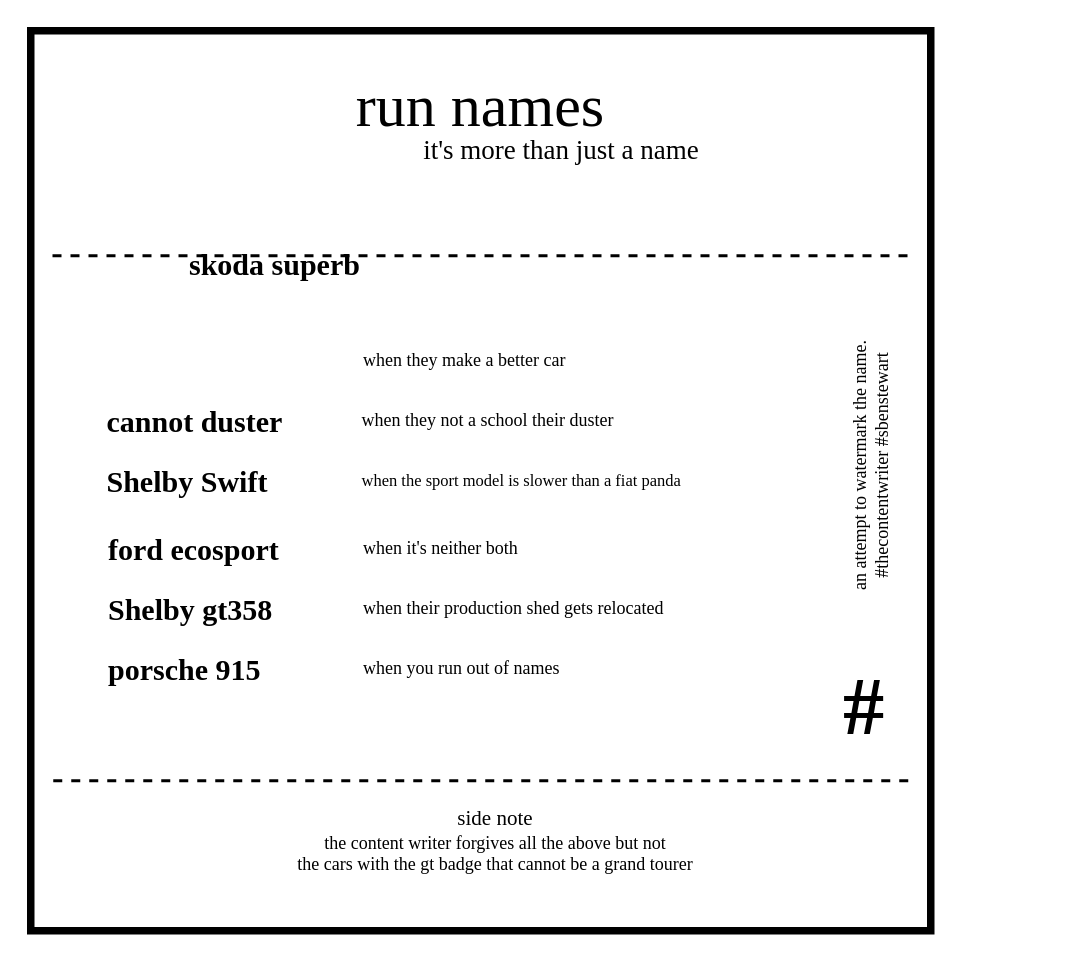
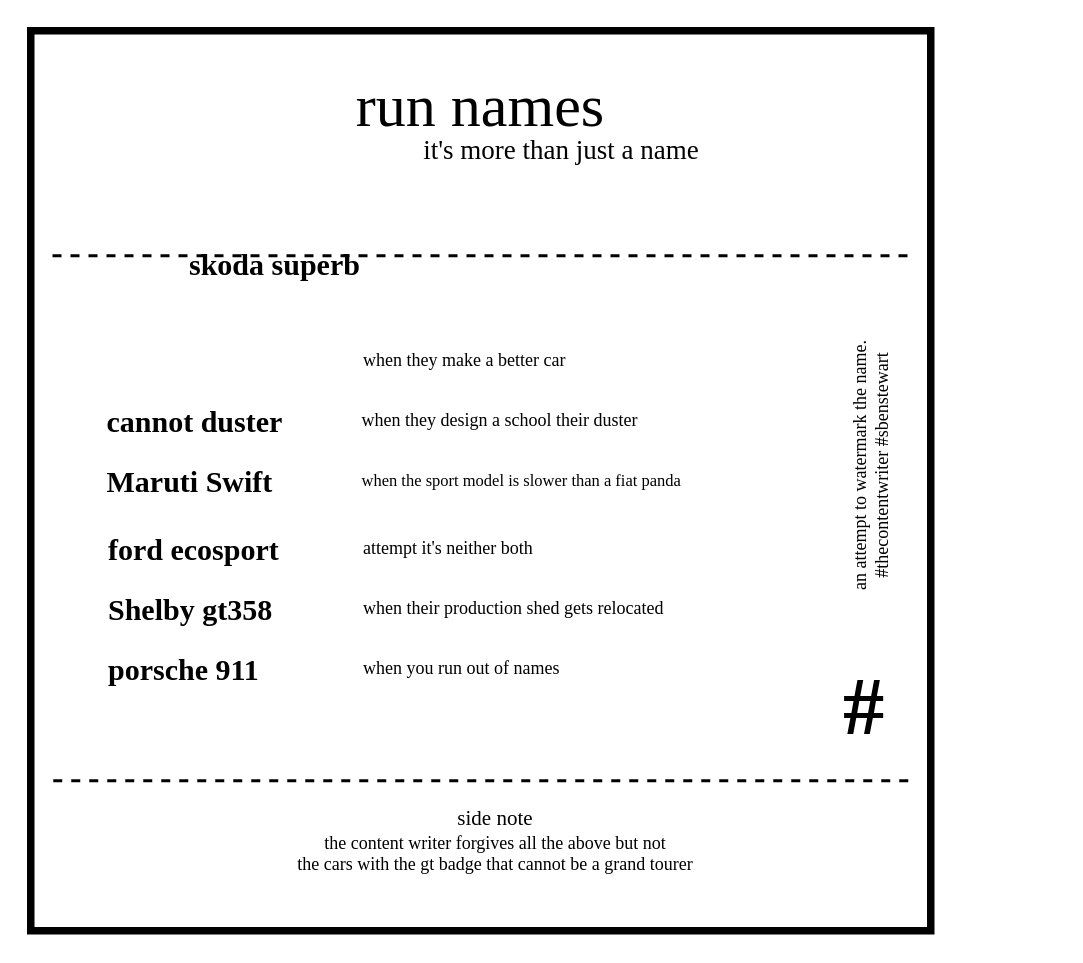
  <mxCell id="0" />
  <mxCell id="1" parent="0" />
  <mxCell id="2" value="" style="whiteSpace=wrap;html=1;aspect=fixed;strokeWidth=5;" parent="1" vertex="1"><mxGeometry x="20" y="20" width="600" height="600" as="geometry" /></mxCell>
  <mxCell id="3" value="&lt;font face=&quot;xkcd&quot;&gt;&lt;span style=&quot;font-size: 40px&quot;&gt;run names&lt;/span&gt;&lt;br&gt;&lt;/font&gt;" style="text;html=1;strokeColor=none;fillColor=none;align=center;verticalAlign=middle;whiteSpace=wrap;rounded=0;" parent="1" vertex="1"><mxGeometry x="110" y="60" width="420" height="20" as="geometry" /></mxCell>
  <mxCell id="4" value="&lt;p&gt;&lt;font face=&quot;xkcd&quot;&gt;&lt;span style=&quot;font-size: 18px&quot;&gt;it's more than just a name&lt;/span&gt;&lt;/font&gt;&lt;/p&gt;" style="text;html=1;strokeColor=none;fillColor=none;align=center;verticalAlign=middle;whiteSpace=wrap;rounded=0;" parent="1" vertex="1"><mxGeometry x="134" y="90" width="480" height="20" as="geometry" /></mxCell>
  <mxCell id="5" value="" style="endArrow=none;dashed=1;html=1;strokeWidth=2;" parent="1" edge="1"><mxGeometry width="50" height="50" relative="1" as="geometry"><mxPoint x="604.5" y="170" as="sourcePoint" /><mxPoint x="29.5" y="170" as="targetPoint" /></mxGeometry></mxCell>
  <mxCell id="6" value="" style="endArrow=none;dashed=1;html=1;strokeWidth=2;" parent="1" edge="1"><mxGeometry width="50" height="50" relative="1" as="geometry"><mxPoint x="605" y="520" as="sourcePoint" /><mxPoint x="30" y="520" as="targetPoint" /></mxGeometry></mxCell>
  <mxCell id="7" value="&lt;font face=&quot;xkcd&quot;&gt;&lt;span style=&quot;font-size: 14px&quot;&gt;side note &lt;br&gt;&lt;/span&gt;the content writer forgives all the above but not&lt;br&gt;the cars with the gt badge that cannot be a grand tourer&lt;br&gt;&lt;/font&gt;" style="text;html=1;strokeColor=none;fillColor=none;align=center;verticalAlign=middle;whiteSpace=wrap;rounded=0;" parent="1" vertex="1"><mxGeometry x="100" y="550" width="460" height="20" as="geometry" /></mxCell>
  <mxCell id="8" style="edgeStyle=orthogonalEdgeStyle;rounded=0;orthogonalLoop=1;jettySize=auto;html=1;exitX=0.5;exitY=1;exitDx=0;exitDy=0;strokeWidth=2;" parent="1" edge="1"><mxGeometry relative="1" as="geometry"><mxPoint x="471" y="381" as="sourcePoint" /><mxPoint x="471" y="381" as="targetPoint" /></mxGeometry></mxCell>
  <mxCell id="9" value="&lt;font face=&quot;xkcd&quot;&gt;&lt;font style=&quot;font-size: 20px&quot;&gt;&lt;b&gt;skoda superb&lt;/b&gt;&lt;/font&gt;&lt;/font&gt;&lt;font face=&quot;xkcd&quot;&gt;&lt;br&gt;&lt;/font&gt;" style="text;html=1;strokeColor=none;fillColor=none;align=left;verticalAlign=middle;whiteSpace=wrap;rounded=0;" parent="1" vertex="1"><mxGeometry x="124" y="165" width="157" height="20" as="geometry" /></mxCell>
  <mxCell id="10" value="&lt;font face=&quot;xkcd&quot; size=&quot;1&quot;&gt;&lt;div style=&quot;font-size: 12px&quot;&gt;when they make a better car&lt;/div&gt;&lt;/font&gt;" style="text;html=1;strokeColor=none;fillColor=none;align=left;verticalAlign=middle;whiteSpace=wrap;rounded=0;" parent="1" vertex="1"><mxGeometry x="240" y="215" width="290" height="50" as="geometry" /></mxCell>
  <mxCell id="11" value="&lt;font face=&quot;xkcd&quot; style=&quot;font-size: 12px&quot;&gt;&lt;span&gt;an attempt to watermark the name.&lt;br&gt;&lt;/span&gt;#thecontentwriter #sbenstewart&lt;br&gt;&lt;/font&gt;" style="text;html=1;strokeColor=none;fillColor=none;align=center;verticalAlign=middle;whiteSpace=wrap;rounded=0;rotation=-90;" parent="1" vertex="1"><mxGeometry x="460" y="300" width="240" height="20" as="geometry" /></mxCell>
  <mxCell id="12" value="&lt;font face=&quot;xkcd&quot;&gt;&lt;b&gt;&lt;font style=&quot;font-size: 55px&quot;&gt;#&lt;/font&gt;&lt;/b&gt;&lt;br&gt;&lt;/font&gt;" style="text;html=1;strokeColor=none;fillColor=none;align=left;verticalAlign=middle;whiteSpace=wrap;rounded=0;" vertex="1" parent="1"><mxGeometry x="560" y="460" width="27" height="20" as="geometry" /></mxCell>
  <mxCell id="13" value="&lt;font face=&quot;xkcd&quot;&gt;&lt;span style=&quot;font-size: 20px&quot;&gt;&lt;b&gt;cannot duster&lt;/b&gt;&lt;/span&gt;&lt;br&gt;&lt;/font&gt;" style="text;html=1;strokeColor=none;fillColor=none;align=left;verticalAlign=middle;whiteSpace=wrap;rounded=0;" vertex="1" parent="1"><mxGeometry x="69" y="270" width="180" height="20" as="geometry" /></mxCell>
- <mxCell id="14" value="&lt;font face=&quot;xkcd&quot; size=&quot;1&quot;&gt;&lt;div style=&quot;font-size: 12px&quot;&gt;when they not a school their duster&lt;/div&gt;&lt;/font&gt;" style="text;html=1;strokeColor=none;fillColor=none;align=left;verticalAlign=middle;whiteSpace=wrap;rounded=0;" vertex="1" parent="1"><mxGeometry x="239" y="255" width="290" height="50" as="geometry" /></mxCell>
- <mxCell id="15" value="&lt;font face=&quot;xkcd&quot;&gt;&lt;span style=&quot;font-size: 20px&quot;&gt;&lt;b&gt;Shelby Swift&lt;/b&gt;&lt;/span&gt;&lt;br&gt;&lt;/font&gt;" style="text;html=1;strokeColor=none;fillColor=none;align=left;verticalAlign=middle;whiteSpace=wrap;rounded=0;" vertex="1" parent="1"><mxGeometry x="69" y="310" width="180" height="20" as="geometry" /></mxCell>
+ <mxCell id="14" value="&lt;font face=&quot;xkcd&quot; size=&quot;1&quot;&gt;&lt;div style=&quot;font-size: 12px&quot;&gt;when they design a school their duster&lt;/div&gt;&lt;/font&gt;" style="text;html=1;strokeColor=none;fillColor=none;align=left;verticalAlign=middle;whiteSpace=wrap;rounded=0;" vertex="1" parent="1"><mxGeometry x="239" y="255" width="290" height="50" as="geometry" /></mxCell>
+ <mxCell id="15" value="&lt;font face=&quot;xkcd&quot;&gt;&lt;span style=&quot;font-size: 20px&quot;&gt;&lt;b&gt;Maruti Swift&lt;/b&gt;&lt;/span&gt;&lt;br&gt;&lt;/font&gt;" style="text;html=1;strokeColor=none;fillColor=none;align=left;verticalAlign=middle;whiteSpace=wrap;rounded=0;" vertex="1" parent="1"><mxGeometry x="69" y="310" width="180" height="20" as="geometry" /></mxCell>
  <mxCell id="16" value="&lt;font face=&quot;xkcd&quot; size=&quot;1&quot;&gt;&lt;div style=&quot;font-size: 11px&quot;&gt;when the sport model is slower than a fiat panda&lt;/div&gt;&lt;/font&gt;" style="text;html=1;strokeColor=none;fillColor=none;align=left;verticalAlign=middle;whiteSpace=wrap;rounded=0;" vertex="1" parent="1"><mxGeometry x="239" y="295" width="290" height="50" as="geometry" /></mxCell>
  <mxCell id="17" value="&lt;font face=&quot;xkcd&quot;&gt;&lt;span style=&quot;font-size: 20px&quot;&gt;&lt;b&gt;ford ecosport&lt;/b&gt;&lt;/span&gt;&lt;br&gt;&lt;/font&gt;" style="text;html=1;strokeColor=none;fillColor=none;align=left;verticalAlign=middle;whiteSpace=wrap;rounded=0;" vertex="1" parent="1"><mxGeometry x="70" y="355" width="180" height="20" as="geometry" /></mxCell>
- <mxCell id="18" value="&lt;font face=&quot;xkcd&quot; size=&quot;1&quot;&gt;&lt;div style=&quot;font-size: 12px&quot;&gt;when it's neither both&lt;/div&gt;&lt;/font&gt;" style="text;html=1;strokeColor=none;fillColor=none;align=left;verticalAlign=middle;whiteSpace=wrap;rounded=0;" vertex="1" parent="1"><mxGeometry x="240" y="340" width="290" height="50" as="geometry" /></mxCell>
+ <mxCell id="18" value="&lt;font face=&quot;xkcd&quot; size=&quot;1&quot;&gt;&lt;div style=&quot;font-size: 12px&quot;&gt;attempt it's neither both&lt;/div&gt;&lt;/font&gt;" style="text;html=1;strokeColor=none;fillColor=none;align=left;verticalAlign=middle;whiteSpace=wrap;rounded=0;" vertex="1" parent="1"><mxGeometry x="240" y="340" width="290" height="50" as="geometry" /></mxCell>
  <mxCell id="19" value="&lt;font face=&quot;xkcd&quot;&gt;&lt;span style=&quot;font-size: 20px&quot;&gt;&lt;b&gt;Shelby&lt;/b&gt;&lt;/span&gt;&lt;b style=&quot;font-size: 20px&quot;&gt;&amp;nbsp;gt358&lt;/b&gt;&lt;br&gt;&lt;/font&gt;" style="text;html=1;strokeColor=none;fillColor=none;align=left;verticalAlign=middle;whiteSpace=wrap;rounded=0;" vertex="1" parent="1"><mxGeometry x="70" y="395" width="180" height="20" as="geometry" /></mxCell>
  <mxCell id="20" value="&lt;font face=&quot;xkcd&quot; size=&quot;1&quot;&gt;&lt;div style=&quot;font-size: 12px&quot;&gt;when their production shed gets relocated&lt;/div&gt;&lt;/font&gt;" style="text;html=1;strokeColor=none;fillColor=none;align=left;verticalAlign=middle;whiteSpace=wrap;rounded=0;" vertex="1" parent="1"><mxGeometry x="240" y="380" width="290" height="50" as="geometry" /></mxCell>
- <mxCell id="21" value="&lt;font face=&quot;xkcd&quot;&gt;&lt;span style=&quot;font-size: 20px&quot;&gt;&lt;b&gt;porsche 915&lt;/b&gt;&lt;/span&gt;&lt;br&gt;&lt;/font&gt;" style="text;html=1;strokeColor=none;fillColor=none;align=left;verticalAlign=middle;whiteSpace=wrap;rounded=0;" vertex="1" parent="1"><mxGeometry x="70" y="435" width="180" height="20" as="geometry" /></mxCell>
+ <mxCell id="21" value="&lt;font face=&quot;xkcd&quot;&gt;&lt;span style=&quot;font-size: 20px&quot;&gt;&lt;b&gt;porsche 911&lt;/b&gt;&lt;/span&gt;&lt;br&gt;&lt;/font&gt;" style="text;html=1;strokeColor=none;fillColor=none;align=left;verticalAlign=middle;whiteSpace=wrap;rounded=0;" vertex="1" parent="1"><mxGeometry x="70" y="435" width="180" height="20" as="geometry" /></mxCell>
  <mxCell id="22" value="&lt;font face=&quot;xkcd&quot; size=&quot;1&quot;&gt;&lt;div style=&quot;font-size: 12px&quot;&gt;when you run out of names&lt;/div&gt;&lt;/font&gt;" style="text;html=1;strokeColor=none;fillColor=none;align=left;verticalAlign=middle;whiteSpace=wrap;rounded=0;" vertex="1" parent="1"><mxGeometry x="240" y="420" width="290" height="50" as="geometry" /></mxCell>
